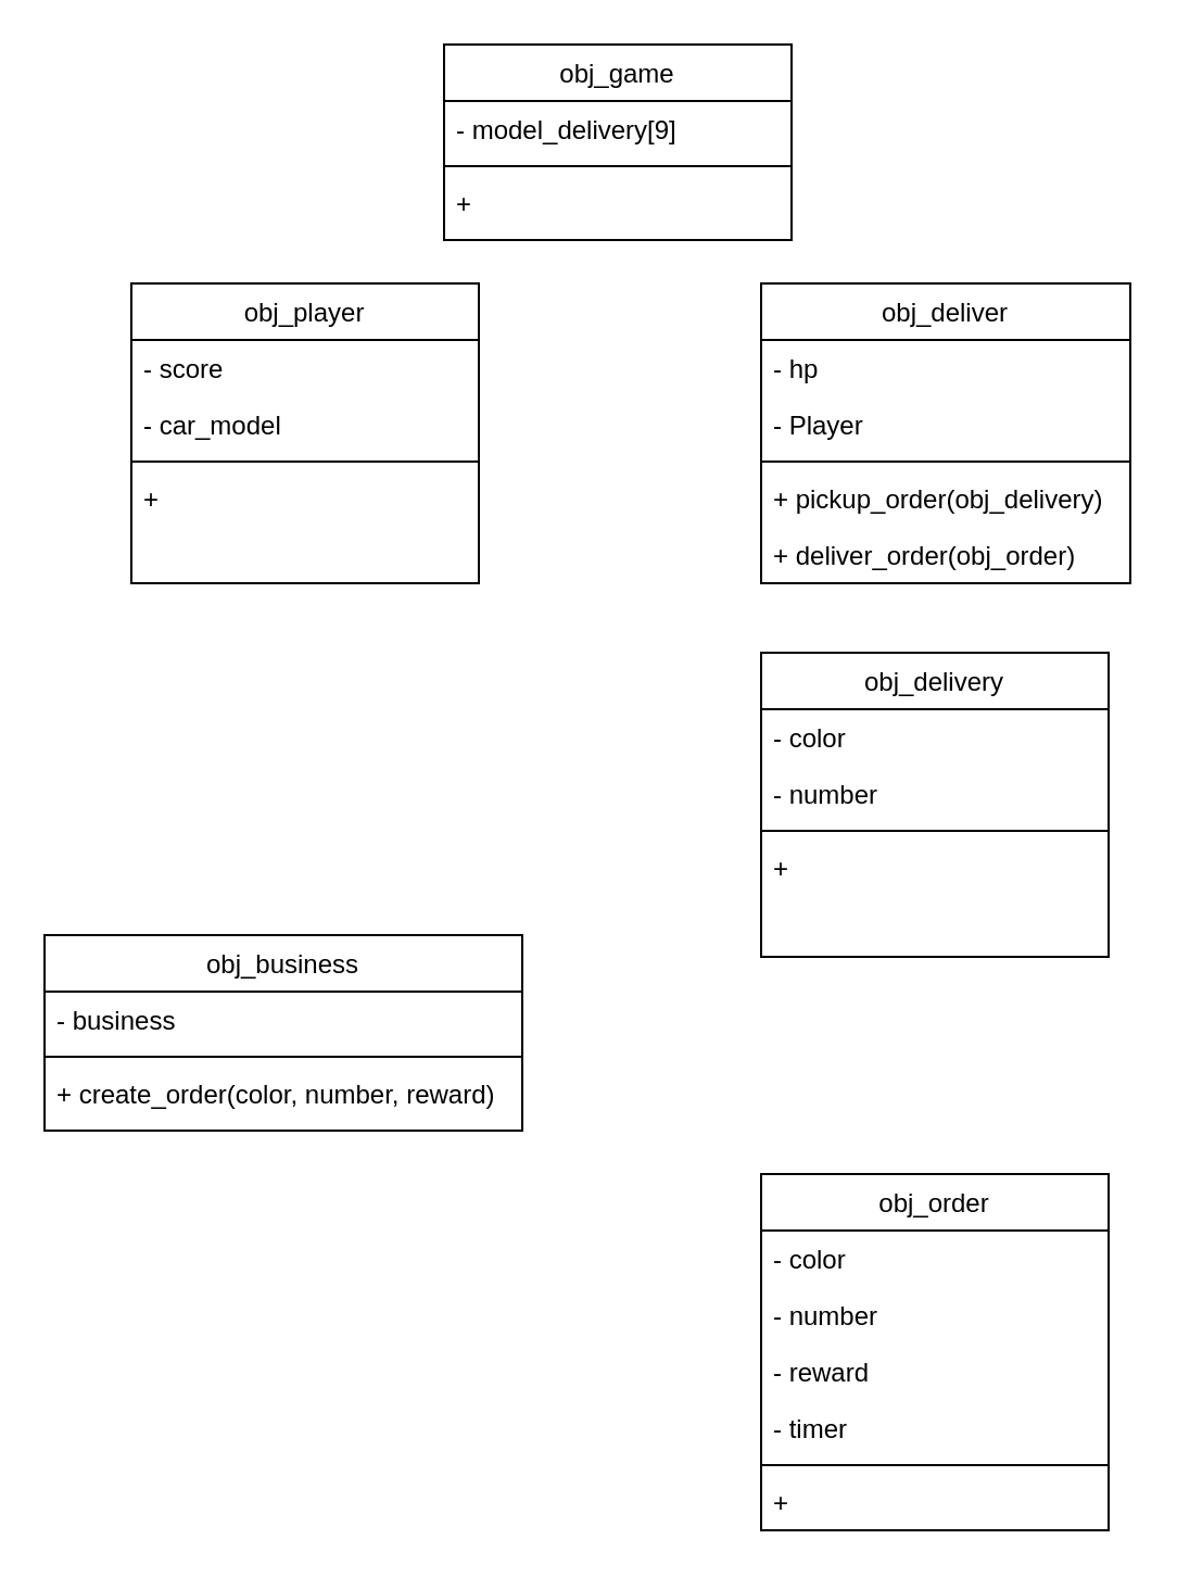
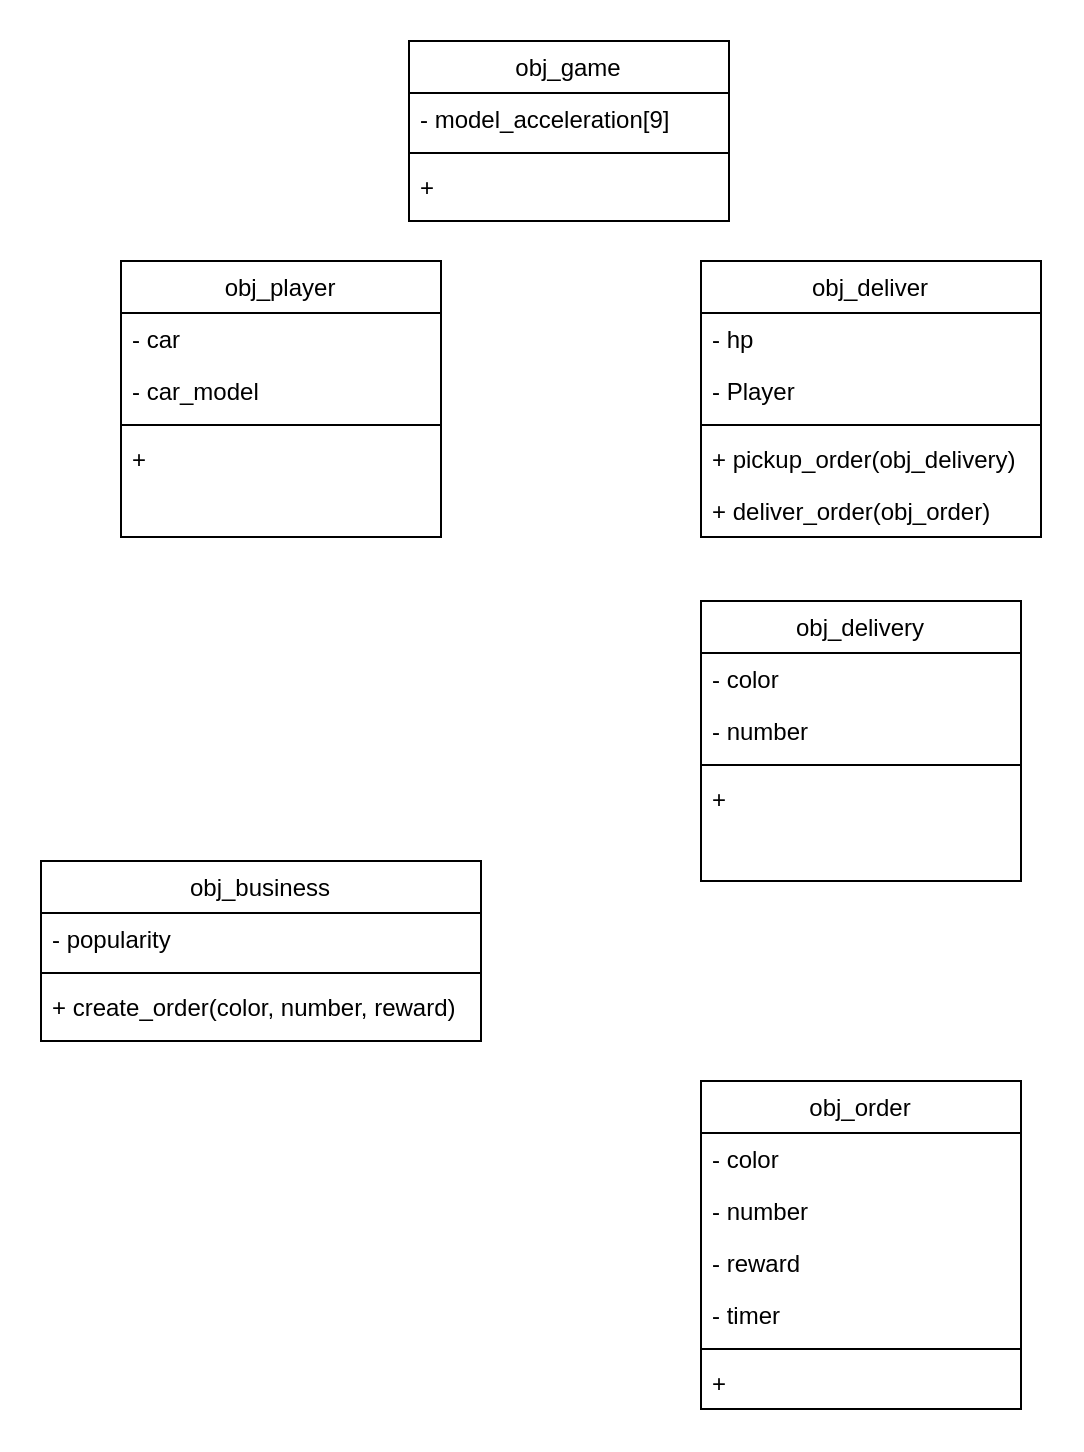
  <mxCell id="0" />
  <mxCell id="1" parent="0" />
  <mxCell id="2" value="obj_player" style="swimlane;fontStyle=0;align=center;verticalAlign=top;childLayout=stackLayout;horizontal=1;startSize=26;horizontalStack=0;resizeParent=1;resizeLast=0;collapsible=1;marginBottom=0;rounded=0;shadow=0;strokeWidth=1;" parent="1" vertex="1"><mxGeometry x="60" y="130" width="160" height="138" as="geometry"><mxRectangle x="230" y="140" width="160" height="26" as="alternateBounds" /></mxGeometry></mxCell>
- <mxCell id="3" value="- score" style="text;align=left;verticalAlign=top;spacingLeft=4;spacingRight=4;overflow=hidden;rotatable=0;points=[[0,0.5],[1,0.5]];portConstraint=eastwest;" parent="2" vertex="1"><mxGeometry y="26" width="160" height="26" as="geometry" /></mxCell>
+ <mxCell id="3" value="- car" style="text;align=left;verticalAlign=top;spacingLeft=4;spacingRight=4;overflow=hidden;rotatable=0;points=[[0,0.5],[1,0.5]];portConstraint=eastwest;" parent="2" vertex="1"><mxGeometry y="26" width="160" height="26" as="geometry" /></mxCell>
  <mxCell id="4" value="- car_model" style="text;align=left;verticalAlign=top;spacingLeft=4;spacingRight=4;overflow=hidden;rotatable=0;points=[[0,0.5],[1,0.5]];portConstraint=eastwest;rounded=0;shadow=0;html=0;" parent="2" vertex="1"><mxGeometry y="52" width="160" height="26" as="geometry" /></mxCell>
  <mxCell id="5" value="" style="line;html=1;strokeWidth=1;align=left;verticalAlign=middle;spacingTop=-1;spacingLeft=3;spacingRight=3;rotatable=0;labelPosition=right;points=[];portConstraint=eastwest;" parent="2" vertex="1"><mxGeometry y="78" width="160" height="8" as="geometry" /></mxCell>
  <mxCell id="6" value="+ " style="text;align=left;verticalAlign=top;spacingLeft=4;spacingRight=4;overflow=hidden;rotatable=0;points=[[0,0.5],[1,0.5]];portConstraint=eastwest;" parent="2" vertex="1"><mxGeometry y="86" width="160" height="26" as="geometry" /></mxCell>
  <mxCell id="7" value="obj_deliver" style="swimlane;fontStyle=0;align=center;verticalAlign=top;childLayout=stackLayout;horizontal=1;startSize=26;horizontalStack=0;resizeParent=1;resizeLast=0;collapsible=1;marginBottom=0;rounded=0;shadow=0;strokeWidth=1;" parent="1" vertex="1"><mxGeometry x="350" y="130" width="170" height="138" as="geometry"><mxRectangle x="130" y="380" width="160" height="26" as="alternateBounds" /></mxGeometry></mxCell>
  <mxCell id="8" value="- hp" style="text;align=left;verticalAlign=top;spacingLeft=4;spacingRight=4;overflow=hidden;rotatable=0;points=[[0,0.5],[1,0.5]];portConstraint=eastwest;" parent="7" vertex="1"><mxGeometry y="26" width="170" height="26" as="geometry" /></mxCell>
  <mxCell id="9" value="- Player" style="text;align=left;verticalAlign=top;spacingLeft=4;spacingRight=4;overflow=hidden;rotatable=0;points=[[0,0.5],[1,0.5]];portConstraint=eastwest;" vertex="1" parent="7"><mxGeometry y="52" width="170" height="26" as="geometry" /></mxCell>
  <mxCell id="10" value="" style="line;html=1;strokeWidth=1;align=left;verticalAlign=middle;spacingTop=-1;spacingLeft=3;spacingRight=3;rotatable=0;labelPosition=right;points=[];portConstraint=eastwest;" parent="7" vertex="1"><mxGeometry y="78" width="170" height="8" as="geometry" /></mxCell>
  <mxCell id="11" value="+ pickup_order(obj_delivery)" style="text;align=left;verticalAlign=top;spacingLeft=4;spacingRight=4;overflow=hidden;rotatable=0;points=[[0,0.5],[1,0.5]];portConstraint=eastwest;" vertex="1" parent="7"><mxGeometry y="86" width="170" height="26" as="geometry" /></mxCell>
  <mxCell id="12" value="+ deliver_order(obj_order)" style="text;align=left;verticalAlign=top;spacingLeft=4;spacingRight=4;overflow=hidden;rotatable=0;points=[[0,0.5],[1,0.5]];portConstraint=eastwest;" vertex="1" parent="7"><mxGeometry y="112" width="170" height="26" as="geometry" /></mxCell>
  <mxCell id="13" value="obj_business" style="swimlane;fontStyle=0;align=center;verticalAlign=top;childLayout=stackLayout;horizontal=1;startSize=26;horizontalStack=0;resizeParent=1;resizeLast=0;collapsible=1;marginBottom=0;rounded=0;shadow=0;strokeWidth=1;" parent="1" vertex="1"><mxGeometry x="20" y="430" width="220" height="90" as="geometry"><mxRectangle x="340" y="380" width="170" height="26" as="alternateBounds" /></mxGeometry></mxCell>
- <mxCell id="14" value="- business&#10;" style="text;align=left;verticalAlign=top;spacingLeft=4;spacingRight=4;overflow=hidden;rotatable=0;points=[[0,0.5],[1,0.5]];portConstraint=eastwest;" parent="13" vertex="1"><mxGeometry y="26" width="220" height="26" as="geometry" /></mxCell>
+ <mxCell id="14" value="- popularity&#10;" style="text;align=left;verticalAlign=top;spacingLeft=4;spacingRight=4;overflow=hidden;rotatable=0;points=[[0,0.5],[1,0.5]];portConstraint=eastwest;" parent="13" vertex="1"><mxGeometry y="26" width="220" height="26" as="geometry" /></mxCell>
  <mxCell id="15" value="" style="line;html=1;strokeWidth=1;align=left;verticalAlign=middle;spacingTop=-1;spacingLeft=3;spacingRight=3;rotatable=0;labelPosition=right;points=[];portConstraint=eastwest;" parent="13" vertex="1"><mxGeometry y="52" width="220" height="8" as="geometry" /></mxCell>
  <mxCell id="16" value="+ create_order(color, number, reward)" style="text;align=left;verticalAlign=top;spacingLeft=4;spacingRight=4;overflow=hidden;rotatable=0;points=[[0,0.5],[1,0.5]];portConstraint=eastwest;" parent="13" vertex="1"><mxGeometry y="60" width="220" height="26" as="geometry" /></mxCell>
  <mxCell id="17" value="obj_game" style="swimlane;fontStyle=0;align=center;verticalAlign=top;childLayout=stackLayout;horizontal=1;startSize=26;horizontalStack=0;resizeParent=1;resizeLast=0;collapsible=1;marginBottom=0;rounded=0;shadow=0;strokeWidth=1;" vertex="1" parent="1"><mxGeometry x="204" y="20" width="160" height="90" as="geometry"><mxRectangle x="340" y="380" width="170" height="26" as="alternateBounds" /></mxGeometry></mxCell>
- <mxCell id="18" value="- model_delivery[9]" style="text;align=left;verticalAlign=top;spacingLeft=4;spacingRight=4;overflow=hidden;rotatable=0;points=[[0,0.5],[1,0.5]];portConstraint=eastwest;" vertex="1" parent="17"><mxGeometry y="26" width="160" height="26" as="geometry" /></mxCell>
+ <mxCell id="18" value="- model_acceleration[9]" style="text;align=left;verticalAlign=top;spacingLeft=4;spacingRight=4;overflow=hidden;rotatable=0;points=[[0,0.5],[1,0.5]];portConstraint=eastwest;" vertex="1" parent="17"><mxGeometry y="26" width="160" height="26" as="geometry" /></mxCell>
  <mxCell id="19" value="" style="line;html=1;strokeWidth=1;align=left;verticalAlign=middle;spacingTop=-1;spacingLeft=3;spacingRight=3;rotatable=0;labelPosition=right;points=[];portConstraint=eastwest;" vertex="1" parent="17"><mxGeometry y="52" width="160" height="8" as="geometry" /></mxCell>
  <mxCell id="20" value="+ " style="text;align=left;verticalAlign=top;spacingLeft=4;spacingRight=4;overflow=hidden;rotatable=0;points=[[0,0.5],[1,0.5]];portConstraint=eastwest;" vertex="1" parent="17"><mxGeometry y="60" width="160" height="26" as="geometry" /></mxCell>
  <mxCell id="21" value="obj_order" style="swimlane;fontStyle=0;align=center;verticalAlign=top;childLayout=stackLayout;horizontal=1;startSize=26;horizontalStack=0;resizeParent=1;resizeLast=0;collapsible=1;marginBottom=0;rounded=0;shadow=0;strokeWidth=1;" vertex="1" parent="1"><mxGeometry x="350" y="540" width="160" height="164" as="geometry"><mxRectangle x="340" y="380" width="170" height="26" as="alternateBounds" /></mxGeometry></mxCell>
  <mxCell id="22" value="- color" style="text;align=left;verticalAlign=top;spacingLeft=4;spacingRight=4;overflow=hidden;rotatable=0;points=[[0,0.5],[1,0.5]];portConstraint=eastwest;" vertex="1" parent="21"><mxGeometry y="26" width="160" height="26" as="geometry" /></mxCell>
  <mxCell id="23" value="- number" style="text;align=left;verticalAlign=top;spacingLeft=4;spacingRight=4;overflow=hidden;rotatable=0;points=[[0,0.5],[1,0.5]];portConstraint=eastwest;" vertex="1" parent="21"><mxGeometry y="52" width="160" height="26" as="geometry" /></mxCell>
  <mxCell id="24" value="- reward" style="text;align=left;verticalAlign=top;spacingLeft=4;spacingRight=4;overflow=hidden;rotatable=0;points=[[0,0.5],[1,0.5]];portConstraint=eastwest;" vertex="1" parent="21"><mxGeometry y="78" width="160" height="26" as="geometry" /></mxCell>
  <mxCell id="25" value="- timer" style="text;align=left;verticalAlign=top;spacingLeft=4;spacingRight=4;overflow=hidden;rotatable=0;points=[[0,0.5],[1,0.5]];portConstraint=eastwest;" vertex="1" parent="21"><mxGeometry y="104" width="160" height="26" as="geometry" /></mxCell>
  <mxCell id="26" value="" style="line;html=1;strokeWidth=1;align=left;verticalAlign=middle;spacingTop=-1;spacingLeft=3;spacingRight=3;rotatable=0;labelPosition=right;points=[];portConstraint=eastwest;" vertex="1" parent="21"><mxGeometry y="130" width="160" height="8" as="geometry" /></mxCell>
  <mxCell id="27" value="+ " style="text;align=left;verticalAlign=top;spacingLeft=4;spacingRight=4;overflow=hidden;rotatable=0;points=[[0,0.5],[1,0.5]];portConstraint=eastwest;" vertex="1" parent="21"><mxGeometry y="138" width="160" height="26" as="geometry" /></mxCell>
  <mxCell id="28" value="obj_delivery" style="swimlane;fontStyle=0;align=center;verticalAlign=top;childLayout=stackLayout;horizontal=1;startSize=26;horizontalStack=0;resizeParent=1;resizeLast=0;collapsible=1;marginBottom=0;rounded=0;shadow=0;strokeWidth=1;" vertex="1" parent="1"><mxGeometry x="350" y="300" width="160" height="140" as="geometry"><mxRectangle x="340" y="380" width="170" height="26" as="alternateBounds" /></mxGeometry></mxCell>
  <mxCell id="29" value="- color" style="text;align=left;verticalAlign=top;spacingLeft=4;spacingRight=4;overflow=hidden;rotatable=0;points=[[0,0.5],[1,0.5]];portConstraint=eastwest;" vertex="1" parent="28"><mxGeometry y="26" width="160" height="26" as="geometry" /></mxCell>
  <mxCell id="30" value="- number" style="text;align=left;verticalAlign=top;spacingLeft=4;spacingRight=4;overflow=hidden;rotatable=0;points=[[0,0.5],[1,0.5]];portConstraint=eastwest;" vertex="1" parent="28"><mxGeometry y="52" width="160" height="26" as="geometry" /></mxCell>
  <mxCell id="31" value="" style="line;html=1;strokeWidth=1;align=left;verticalAlign=middle;spacingTop=-1;spacingLeft=3;spacingRight=3;rotatable=0;labelPosition=right;points=[];portConstraint=eastwest;" vertex="1" parent="28"><mxGeometry y="78" width="160" height="8" as="geometry" /></mxCell>
  <mxCell id="32" value="+ " style="text;align=left;verticalAlign=top;spacingLeft=4;spacingRight=4;overflow=hidden;rotatable=0;points=[[0,0.5],[1,0.5]];portConstraint=eastwest;" vertex="1" parent="28"><mxGeometry y="86" width="160" height="26" as="geometry" /></mxCell>
  <mxCell id="33" value="" style="endArrow=none;html=1;rounded=0;exitX=0.5;exitY=0;exitDx=0;exitDy=0;entryX=0.5;entryY=1;entryDx=0;entryDy=0;startArrow=none;" edge="1" parent="1" target="28"><mxGeometry width="50" height="50" relative="1" as="geometry"><mxPoint x="430" y="440" as="sourcePoint" /><mxPoint x="440" y="440" as="targetPoint" /></mxGeometry></mxCell>
